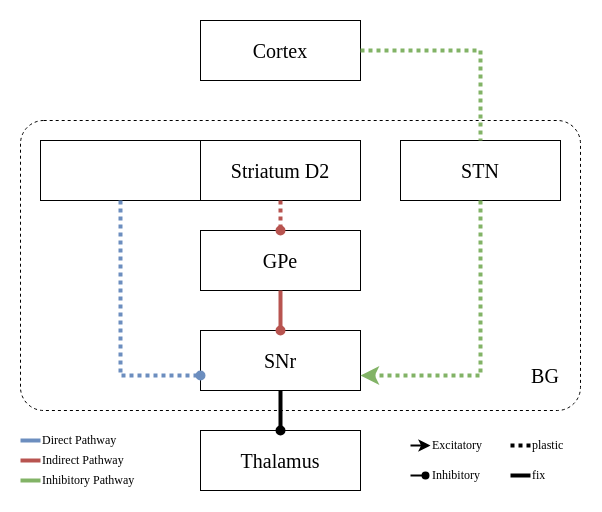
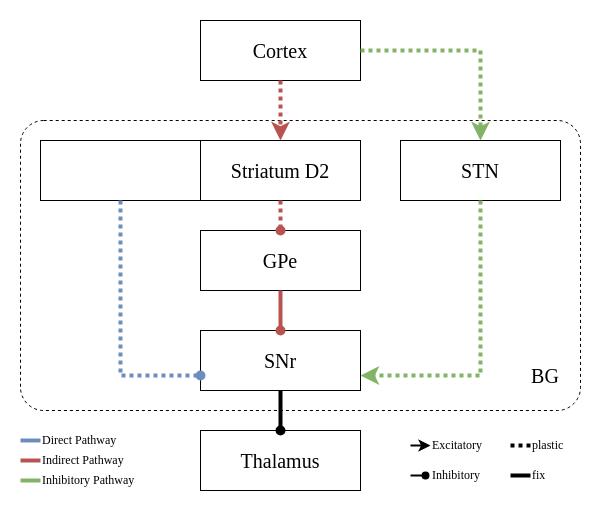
  <mxCell id="0" />
  <mxCell id="1" parent="0" />
  <mxCell id="2" value="" style="rounded=1;whiteSpace=wrap;html=1;dashed=1;arcSize=8;" vertex="1" parent="1"><mxGeometry x="20" y="120" width="560" height="290" as="geometry" /></mxCell>
  <mxCell id="3" value="" style="rounded=0;whiteSpace=wrap;html=1;" parent="1" vertex="1"><mxGeometry x="200" y="140" width="160" height="60" as="geometry" /></mxCell>
  <mxCell id="4" value="" style="rounded=0;whiteSpace=wrap;html=1;" parent="1" vertex="1"><mxGeometry x="40" y="140" width="160" height="60" as="geometry" /></mxCell>
  <mxCell id="5" value="" style="rounded=0;whiteSpace=wrap;html=1;" parent="1" vertex="1"><mxGeometry x="200" y="20" width="160" height="60" as="geometry" /></mxCell>
  <mxCell id="6" value="&lt;font style=&quot;font-size: 20px;&quot; face=&quot;Serif&quot;&gt;Cortex&lt;/font&gt;" style="text;html=1;strokeColor=none;fillColor=none;align=center;verticalAlign=middle;whiteSpace=wrap;rounded=0;" parent="1" vertex="1"><mxGeometry x="200" y="20" width="160" height="60" as="geometry" /></mxCell>
  <mxCell id="7" value="" style="rounded=0;whiteSpace=wrap;html=1;" parent="1" vertex="1"><mxGeometry x="400" y="140" width="160" height="60" as="geometry" /></mxCell>
  <mxCell id="8" value="" style="rounded=0;whiteSpace=wrap;html=1;" parent="1" vertex="1"><mxGeometry x="200" y="230" width="160" height="60" as="geometry" /></mxCell>
  <mxCell id="9" value="" style="rounded=0;whiteSpace=wrap;html=1;" parent="1" vertex="1"><mxGeometry x="200" y="330" width="160" height="60" as="geometry" /></mxCell>
  <mxCell id="10" value="" style="rounded=0;whiteSpace=wrap;html=1;" parent="1" vertex="1"><mxGeometry x="200" y="430" width="160" height="60" as="geometry" /></mxCell>
  <mxCell id="11" value="&lt;font style=&quot;font-size: 20px;&quot; face=&quot;Serif&quot;&gt;Striatum D2&lt;br&gt;&lt;/font&gt;" style="text;html=1;strokeColor=none;fillColor=none;align=center;verticalAlign=middle;whiteSpace=wrap;rounded=0;" parent="1" vertex="1"><mxGeometry x="200" y="140" width="160" height="60" as="geometry" /></mxCell>
  <mxCell id="12" value="&lt;font style=&quot;font-size: 20px;&quot; face=&quot;Serif&quot;&gt;STN&lt;/font&gt;" style="text;html=1;strokeColor=none;fillColor=none;align=center;verticalAlign=middle;whiteSpace=wrap;rounded=0;" parent="1" vertex="1"><mxGeometry x="400" y="140" width="160" height="60" as="geometry" /></mxCell>
- <mxCell id="14" value="" style="endArrow=none;html=1;rounded=0;exitX=1;exitY=0.5;exitDx=0;exitDy=0;entryX=0.5;entryY=0;entryDx=0;entryDy=0;edgeStyle=orthogonalEdgeStyle;strokeWidth=4;fillColor=#d5e8d4;strokeColor=#82b366;dashed=1;dashPattern=1 1;" parent="1" source="6" target="12" edge="1"><mxGeometry width="50" height="50" relative="1" as="geometry"><mxPoint x="290" y="310" as="sourcePoint" /><mxPoint x="340" y="260" as="targetPoint" /></mxGeometry></mxCell>
+ <mxCell id="13" value="" style="endArrow=classic;html=1;rounded=0;exitX=0.5;exitY=1;exitDx=0;exitDy=0;entryX=0.5;entryY=0;entryDx=0;entryDy=0;strokeWidth=4;fillColor=#f8cecc;strokeColor=#b85450;dashed=1;dashPattern=1 1;" parent="1" source="6" target="11" edge="1"><mxGeometry width="50" height="50" relative="1" as="geometry"><mxPoint x="370" y="140" as="sourcePoint" /><mxPoint x="420" y="90" as="targetPoint" /></mxGeometry></mxCell>
+ <mxCell id="14" value="" style="endArrow=classic;html=1;rounded=0;exitX=1;exitY=0.5;exitDx=0;exitDy=0;entryX=0.5;entryY=0;entryDx=0;entryDy=0;edgeStyle=orthogonalEdgeStyle;strokeWidth=4;fillColor=#d5e8d4;strokeColor=#82b366;dashed=1;dashPattern=1 1;" parent="1" source="6" target="12" edge="1"><mxGeometry width="50" height="50" relative="1" as="geometry"><mxPoint x="290" y="310" as="sourcePoint" /><mxPoint x="340" y="260" as="targetPoint" /></mxGeometry></mxCell>
  <mxCell id="15" value="&lt;font style=&quot;font-size: 20px;&quot; face=&quot;serif&quot;&gt;GPe&lt;/font&gt;" style="text;html=1;strokeColor=none;fillColor=none;align=center;verticalAlign=middle;whiteSpace=wrap;rounded=0;" parent="1" vertex="1"><mxGeometry x="200" y="230" width="160" height="60" as="geometry" /></mxCell>
  <mxCell id="16" value="&lt;font style=&quot;font-size: 20px;&quot; face=&quot;serif&quot;&gt;SNr&lt;/font&gt;" style="text;html=1;strokeColor=none;fillColor=none;align=center;verticalAlign=middle;whiteSpace=wrap;rounded=0;" parent="1" vertex="1"><mxGeometry x="200" y="330" width="160" height="60" as="geometry" /></mxCell>
  <mxCell id="17" value="&lt;font style=&quot;font-size: 20px;&quot; face=&quot;serif&quot;&gt;Thalamus&lt;/font&gt;" style="text;html=1;strokeColor=none;fillColor=none;align=center;verticalAlign=middle;whiteSpace=wrap;rounded=0;" parent="1" vertex="1"><mxGeometry x="200" y="430" width="160" height="60" as="geometry" /></mxCell>
  <mxCell id="18" value="" style="endArrow=oval;html=1;rounded=0;exitX=0.5;exitY=1;exitDx=0;exitDy=0;entryX=0;entryY=0.75;entryDx=0;entryDy=0;edgeStyle=orthogonalEdgeStyle;strokeWidth=4;fillColor=#dae8fc;strokeColor=#6c8ebf;endFill=1;dashed=1;dashPattern=1 1;" parent="1" source="4" target="16" edge="1"><mxGeometry width="50" height="50" relative="1" as="geometry"><mxPoint x="450" y="350" as="sourcePoint" /><mxPoint x="500" y="300" as="targetPoint" /></mxGeometry></mxCell>
  <mxCell id="19" value="" style="endArrow=oval;html=1;rounded=0;exitX=0.5;exitY=1;exitDx=0;exitDy=0;entryX=0.5;entryY=0;entryDx=0;entryDy=0;strokeWidth=4;endFill=1;fillColor=#f8cecc;strokeColor=#b85450;dashed=1;dashPattern=1 1;" parent="1" source="3" target="15" edge="1"><mxGeometry width="50" height="50" relative="1" as="geometry"><mxPoint x="450" y="350" as="sourcePoint" /><mxPoint x="500" y="300" as="targetPoint" /></mxGeometry></mxCell>
  <mxCell id="20" value="" style="endArrow=oval;html=1;rounded=0;exitX=0.5;exitY=1;exitDx=0;exitDy=0;entryX=0.5;entryY=0;entryDx=0;entryDy=0;strokeWidth=4;endFill=1;fillColor=#f8cecc;strokeColor=#b85450;" parent="1" source="8" target="16" edge="1"><mxGeometry width="50" height="50" relative="1" as="geometry"><mxPoint x="450" y="350" as="sourcePoint" /><mxPoint x="500" y="300" as="targetPoint" /></mxGeometry></mxCell>
  <mxCell id="21" value="" style="endArrow=classic;html=1;rounded=0;exitX=0.5;exitY=1;exitDx=0;exitDy=0;entryX=1;entryY=0.75;entryDx=0;entryDy=0;edgeStyle=orthogonalEdgeStyle;strokeWidth=4;fillColor=#d5e8d4;strokeColor=#82b366;dashed=1;dashPattern=1 1;" parent="1" source="7" target="16" edge="1"><mxGeometry width="50" height="50" relative="1" as="geometry"><mxPoint x="450" y="350" as="sourcePoint" /><mxPoint x="500" y="300" as="targetPoint" /></mxGeometry></mxCell>
  <mxCell id="22" value="" style="endArrow=oval;html=1;rounded=0;exitX=0.5;exitY=1;exitDx=0;exitDy=0;entryX=0.5;entryY=0;entryDx=0;entryDy=0;strokeWidth=4;endFill=1;" parent="1" source="9" target="17" edge="1"><mxGeometry width="50" height="50" relative="1" as="geometry"><mxPoint x="450" y="430" as="sourcePoint" /><mxPoint x="500" y="380" as="targetPoint" /></mxGeometry></mxCell>
  <mxCell id="23" value="&lt;font style=&quot;font-size: 20px;&quot; face=&quot;serif&quot;&gt;BG&lt;/font&gt;" style="text;html=1;strokeColor=none;fillColor=none;align=center;verticalAlign=middle;whiteSpace=wrap;rounded=0;" parent="1" vertex="1"><mxGeometry x="520" y="360" width="50" height="30" as="geometry" /></mxCell>
  <mxCell id="24" value="" style="endArrow=none;html=1;rounded=0;strokeWidth=4;fillColor=#dae8fc;strokeColor=#6c8ebf;" edge="1" parent="1" target="25"><mxGeometry width="50" height="50" relative="1" as="geometry"><mxPoint x="20" y="440" as="sourcePoint" /><mxPoint x="60" y="440" as="targetPoint" /></mxGeometry></mxCell>
  <mxCell id="25" value="&lt;div align=&quot;left&quot;&gt;&lt;font face=&quot;serif&quot;&gt;Direct Pathway&lt;/font&gt;&lt;/div&gt;" style="text;html=1;strokeColor=none;fillColor=none;align=left;verticalAlign=middle;whiteSpace=wrap;rounded=0;" vertex="1" parent="1"><mxGeometry x="40" y="430" width="140" height="20" as="geometry" /></mxCell>
  <mxCell id="26" value="" style="endArrow=none;html=1;rounded=0;strokeWidth=4;fillColor=#f8cecc;strokeColor=#b85450;" edge="1" parent="1" target="27"><mxGeometry width="50" height="50" relative="1" as="geometry"><mxPoint x="20" y="460" as="sourcePoint" /><mxPoint x="60" y="460" as="targetPoint" /></mxGeometry></mxCell>
  <mxCell id="27" value="&lt;div align=&quot;left&quot;&gt;&lt;font face=&quot;Serif&quot;&gt;Indirect Pathway&lt;/font&gt;&lt;/div&gt;" style="text;html=1;strokeColor=none;fillColor=none;align=left;verticalAlign=middle;whiteSpace=wrap;rounded=0;" vertex="1" parent="1"><mxGeometry x="40" y="450" width="140" height="20" as="geometry" /></mxCell>
  <mxCell id="28" value="" style="endArrow=none;html=1;rounded=0;strokeWidth=4;fillColor=#d5e8d4;strokeColor=#82b366;" edge="1" parent="1" target="29"><mxGeometry width="50" height="50" relative="1" as="geometry"><mxPoint x="20" y="480" as="sourcePoint" /><mxPoint x="60" y="480" as="targetPoint" /></mxGeometry></mxCell>
  <mxCell id="29" value="&lt;div align=&quot;left&quot;&gt;&lt;font face=&quot;serif&quot;&gt;Inhibitory Pathway&lt;/font&gt;&lt;/div&gt;" style="text;html=1;strokeColor=none;fillColor=none;align=left;verticalAlign=middle;whiteSpace=wrap;rounded=0;" vertex="1" parent="1"><mxGeometry x="40" y="470" width="140" height="20" as="geometry" /></mxCell>
  <mxCell id="30" value="" style="endArrow=classic;html=1;rounded=0;strokeWidth=2;fillColor=#dae8fc;strokeColor=#000000;endFill=1;" edge="1" parent="1" target="31"><mxGeometry width="50" height="50" relative="1" as="geometry"><mxPoint x="410" y="445" as="sourcePoint" /><mxPoint x="450" y="440" as="targetPoint" /></mxGeometry></mxCell>
  <mxCell id="31" value="&lt;pre style=&quot;text-align:left&quot; id=&quot;tw-target-text&quot; data-placeholder=&quot;Übersetzung&quot; class=&quot;tw-data-text tw-text-large tw-ta&quot;&gt;&lt;font face=&quot;serif&quot;&gt;Excitatory&lt;/font&gt;&lt;/pre&gt;" style="text;html=1;strokeColor=none;fillColor=none;align=left;verticalAlign=middle;whiteSpace=wrap;rounded=0;" vertex="1" parent="1"><mxGeometry x="430" y="430" width="80" height="30" as="geometry" /></mxCell>
  <mxCell id="32" value="" style="endArrow=oval;html=1;rounded=0;strokeWidth=2;fillColor=#d5e8d4;strokeColor=#000000;endFill=1;" edge="1" parent="1"><mxGeometry width="50" height="50" relative="1" as="geometry"><mxPoint x="410" y="475" as="sourcePoint" /><mxPoint x="425" y="475" as="targetPoint" /></mxGeometry></mxCell>
  <mxCell id="33" value="&lt;pre style=&quot;text-align:left&quot; id=&quot;tw-target-text&quot; data-placeholder=&quot;Übersetzung&quot; class=&quot;tw-data-text tw-text-large tw-ta&quot;&gt;&lt;font face=&quot;serif&quot;&gt;Inhibitory&lt;/font&gt;&lt;/pre&gt;" style="text;html=1;strokeColor=none;fillColor=none;align=left;verticalAlign=middle;whiteSpace=wrap;rounded=0;" vertex="1" parent="1"><mxGeometry x="430" y="460" width="80" height="30" as="geometry" /></mxCell>
  <mxCell id="34" value="" style="endArrow=none;html=1;rounded=0;strokeWidth=4;fillColor=#dae8fc;strokeColor=#000000;dashed=1;dashPattern=1 1;" edge="1" parent="1" target="35"><mxGeometry width="50" height="50" relative="1" as="geometry"><mxPoint x="510" y="445" as="sourcePoint" /><mxPoint x="550" y="440" as="targetPoint" /></mxGeometry></mxCell>
  <mxCell id="35" value="&lt;font face=&quot;serif&quot;&gt;plastic&lt;/font&gt;" style="text;html=1;strokeColor=none;fillColor=none;align=left;verticalAlign=middle;whiteSpace=wrap;rounded=0;" vertex="1" parent="1"><mxGeometry x="530" y="430" width="50" height="30" as="geometry" /></mxCell>
  <mxCell id="36" value="" style="endArrow=none;html=1;rounded=0;strokeWidth=4;fillColor=#d5e8d4;strokeColor=#000000;" edge="1" parent="1" target="37"><mxGeometry width="50" height="50" relative="1" as="geometry"><mxPoint x="510" y="475" as="sourcePoint" /><mxPoint x="550" y="480" as="targetPoint" /></mxGeometry></mxCell>
  <mxCell id="37" value="&lt;font face=&quot;serif&quot;&gt;fix&lt;/font&gt;" style="text;html=1;strokeColor=none;fillColor=none;align=left;verticalAlign=middle;whiteSpace=wrap;rounded=0;" vertex="1" parent="1"><mxGeometry x="530" y="460" width="50" height="30" as="geometry" /></mxCell>
